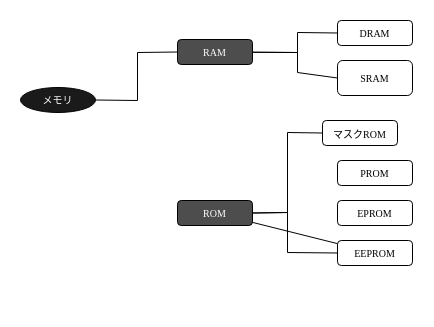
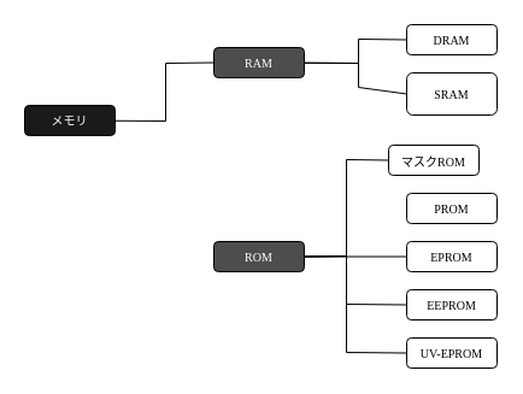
  <mxCell id="0" />
  <mxCell id="1" parent="0" />
  <mxCell id="2" style="edgeStyle=none;html=1;entryX=0;entryY=0.5;entryDx=0;entryDy=0;fontFamily=Times New Roman;fontColor=#FFFFFF;strokeColor=#000000;endArrow=none;endFill=0;rounded=0;" edge="1" parent="1" source="3" target="6"><mxGeometry relative="1" as="geometry"><Array as="points"><mxPoint x="137" y="100" /><mxPoint x="137" y="52" /></Array></mxGeometry></mxCell>
- <mxCell id="3" value="メモリ" style="ellipse;whiteSpace=wrap;html=1;fillColor=#1A1A1A;fillStyle=auto;strokeColor=#000000;fontColor=#FFFFFF;fontFamily=Times New Roman;fontSize=10;" vertex="1" parent="1"><mxGeometry x="20" y="87" width="75" height="25" as="geometry" /></mxCell>
+ <mxCell id="3" value="メモリ" style="rounded=1;whiteSpace=wrap;html=1;fillColor=#1A1A1A;fillStyle=auto;strokeColor=#000000;fontColor=#FFFFFF;fontFamily=Times New Roman;fontSize=10;" vertex="1" parent="1"><mxGeometry x="20" y="87" width="75" height="25" as="geometry" /></mxCell>
  <mxCell id="4" style="edgeStyle=none;html=1;entryX=0;entryY=0.5;entryDx=0;entryDy=0;strokeColor=#000000;fontFamily=Times New Roman;fontColor=#000000;endArrow=none;endFill=0;rounded=0;" edge="1" parent="1" source="6" target="12"><mxGeometry relative="1" as="geometry"><Array as="points"><mxPoint x="297" y="52" /><mxPoint x="297" y="32" /></Array></mxGeometry></mxCell>
  <mxCell id="5" style="edgeStyle=none;html=1;entryX=0;entryY=0.5;entryDx=0;entryDy=0;strokeColor=#000000;fontFamily=Times New Roman;fontColor=#000000;endArrow=none;endFill=0;rounded=0;" edge="1" parent="1" source="6" target="13"><mxGeometry relative="1" as="geometry"><Array as="points"><mxPoint x="297" y="52" /><mxPoint x="297" y="72" /></Array></mxGeometry></mxCell>
  <mxCell id="6" value="&lt;font face=&quot;Times New Roman&quot; style=&quot;font-size: 10px;&quot;&gt;RAM&lt;br style=&quot;font-size: 10px;&quot;&gt;&lt;/font&gt;" style="rounded=1;whiteSpace=wrap;html=1;fillColor=#4D4D4D;fillStyle=auto;strokeColor=#000000;fontColor=#FFFFFF;fontFamily=LM Roman 10;fontSize=10;" vertex="1" parent="1"><mxGeometry x="177" y="39" width="75" height="25" as="geometry" /></mxCell>
+ <mxCell id="7" style="edgeStyle=none;rounded=0;html=1;entryX=0;entryY=0.5;entryDx=0;entryDy=0;strokeColor=#000000;fontFamily=Times New Roman;fontSize=10;fontColor=#000000;endArrow=none;endFill=0;" edge="1" parent="1" source="11" target="18"><mxGeometry relative="1" as="geometry"><Array as="points"><mxPoint x="287" y="212" /><mxPoint x="287" y="292" /></Array></mxGeometry></mxCell>
  <mxCell id="8" style="edgeStyle=none;html=1;entryX=0;entryY=0.5;entryDx=0;entryDy=0;strokeColor=#000000;fontFamily=Times New Roman;fontSize=10;fontColor=#000000;endArrow=none;endFill=0;exitX=1;exitY=0.5;exitDx=0;exitDy=0;rounded=0;" edge="1" parent="1"><mxGeometry relative="1" as="geometry"><mxPoint x="252" y="212.5" as="sourcePoint" /><mxPoint x="337" y="252.5" as="targetPoint" /><Array as="points"><mxPoint x="287" y="212" /><mxPoint x="287" y="252" /></Array></mxGeometry></mxCell>
  <mxCell id="9" style="edgeStyle=none;rounded=0;html=1;entryX=0;entryY=0.5;entryDx=0;entryDy=0;strokeColor=#000000;fontFamily=Times New Roman;fontSize=10;fontColor=#000000;endArrow=none;endFill=0;exitX=1;exitY=0.5;exitDx=0;exitDy=0;" edge="1" parent="1" source="11" target="16"><mxGeometry relative="1" as="geometry"><Array as="points"><mxPoint x="287" y="212" /><mxPoint x="287" y="132" /></Array></mxGeometry></mxCell>
- <mxCell id="10" style="edgeStyle=none;rounded=0;html=1;strokeColor=#000000;fontFamily=Times New Roman;fontSize=10;fontColor=#000000;endArrow=none;endFill=0;" edge="1" parent="1" source="11" target="14"><mxGeometry relative="1" as="geometry" /></mxCell>
+ <mxCell id="10" style="edgeStyle=none;rounded=0;html=1;entryX=0;entryY=0.5;entryDx=0;entryDy=0;strokeColor=#000000;fontFamily=Times New Roman;fontSize=10;fontColor=#000000;endArrow=none;endFill=0;" edge="1" parent="1" source="11" target="15"><mxGeometry relative="1" as="geometry" /></mxCell>
  <mxCell id="11" value="&lt;font face=&quot;Times New Roman&quot; style=&quot;font-size: 10px;&quot;&gt;ROM&lt;br style=&quot;font-size: 10px;&quot;&gt;&lt;/font&gt;" style="rounded=1;whiteSpace=wrap;html=1;fillColor=#4D4D4D;fillStyle=auto;strokeColor=#000000;fontColor=#FFFFFF;fontFamily=LM Roman 10;fontSize=10;" vertex="1" parent="1"><mxGeometry x="177" y="200" width="75" height="25" as="geometry" /></mxCell>
  <mxCell id="12" value="&lt;font face=&quot;Times New Roman&quot; style=&quot;font-size: 10px;&quot;&gt;DRAM&lt;br style=&quot;font-size: 10px;&quot;&gt;&lt;/font&gt;" style="rounded=1;whiteSpace=wrap;html=1;fillColor=#FFFFFF;fillStyle=auto;strokeColor=#000000;fontColor=#000000;fontFamily=LM Roman 10;fontSize=10;" vertex="1" parent="1"><mxGeometry x="337" y="20" width="75" height="25" as="geometry" /></mxCell>
  <mxCell id="13" value="&lt;font face=&quot;Times New Roman&quot; style=&quot;font-size: 10px;&quot;&gt;SRAM&lt;br style=&quot;font-size: 10px;&quot;&gt;&lt;/font&gt;" style="rounded=1;whiteSpace=wrap;html=1;fillColor=#FFFFFF;fillStyle=auto;strokeColor=#000000;fontColor=#000000;fontFamily=LM Roman 10;fontSize=10;" vertex="1" parent="1"><mxGeometry x="337" y="60" width="75" height="35" as="geometry" /></mxCell>
  <mxCell id="14" value="&lt;font face=&quot;Times New Roman&quot; style=&quot;font-size: 10px;&quot;&gt;EEPROM&lt;br style=&quot;font-size: 10px;&quot;&gt;&lt;/font&gt;" style="rounded=1;whiteSpace=wrap;html=1;fillColor=#FFFFFF;fillStyle=auto;strokeColor=#000000;fontColor=#000000;fontFamily=LM Roman 10;fontSize=10;" vertex="1" parent="1"><mxGeometry x="337" y="240" width="75" height="25" as="geometry" /></mxCell>
  <mxCell id="15" value="&lt;font face=&quot;Times New Roman&quot; style=&quot;font-size: 10px;&quot;&gt;EPROM&lt;br style=&quot;font-size: 10px;&quot;&gt;&lt;/font&gt;" style="rounded=1;whiteSpace=wrap;html=1;fillColor=#FFFFFF;fillStyle=auto;strokeColor=#000000;fontColor=#000000;fontFamily=LM Roman 10;fontSize=10;" vertex="1" parent="1"><mxGeometry x="337" y="200" width="75" height="25" as="geometry" /></mxCell>
  <mxCell id="16" value="&lt;font face=&quot;Times New Roman&quot;&gt;&lt;font style=&quot;font-size: 10px;&quot;&gt;マスクROM&lt;/font&gt;&lt;br&gt;&lt;/font&gt;" style="rounded=1;whiteSpace=wrap;html=1;fillColor=#FFFFFF;fillStyle=auto;strokeColor=#000000;fontColor=#000000;fontFamily=LM Roman 10;" vertex="1" parent="1"><mxGeometry x="322" y="120" width="75" height="25" as="geometry" /></mxCell>
  <mxCell id="17" value="&lt;font face=&quot;Times New Roman&quot; style=&quot;font-size: 10px;&quot;&gt;PROM&lt;br style=&quot;font-size: 10px;&quot;&gt;&lt;/font&gt;" style="rounded=1;whiteSpace=wrap;html=1;fillColor=#FFFFFF;fillStyle=auto;strokeColor=#000000;fontColor=#000000;fontFamily=LM Roman 10;fontSize=10;" vertex="1" parent="1"><mxGeometry x="337" y="160" width="75" height="25" as="geometry" /></mxCell>
+ <mxCell id="18" value="&lt;font face=&quot;Times New Roman&quot; style=&quot;font-size: 10px;&quot;&gt;UV-EPROM&lt;br style=&quot;font-size: 10px;&quot;&gt;&lt;/font&gt;" style="rounded=1;whiteSpace=wrap;html=1;fillColor=#FFFFFF;fillStyle=auto;strokeColor=#000000;fontColor=#000000;fontFamily=LM Roman 10;fontSize=10;" vertex="1" parent="1"><mxGeometry x="337" y="280" width="75" height="25" as="geometry" /></mxCell>
